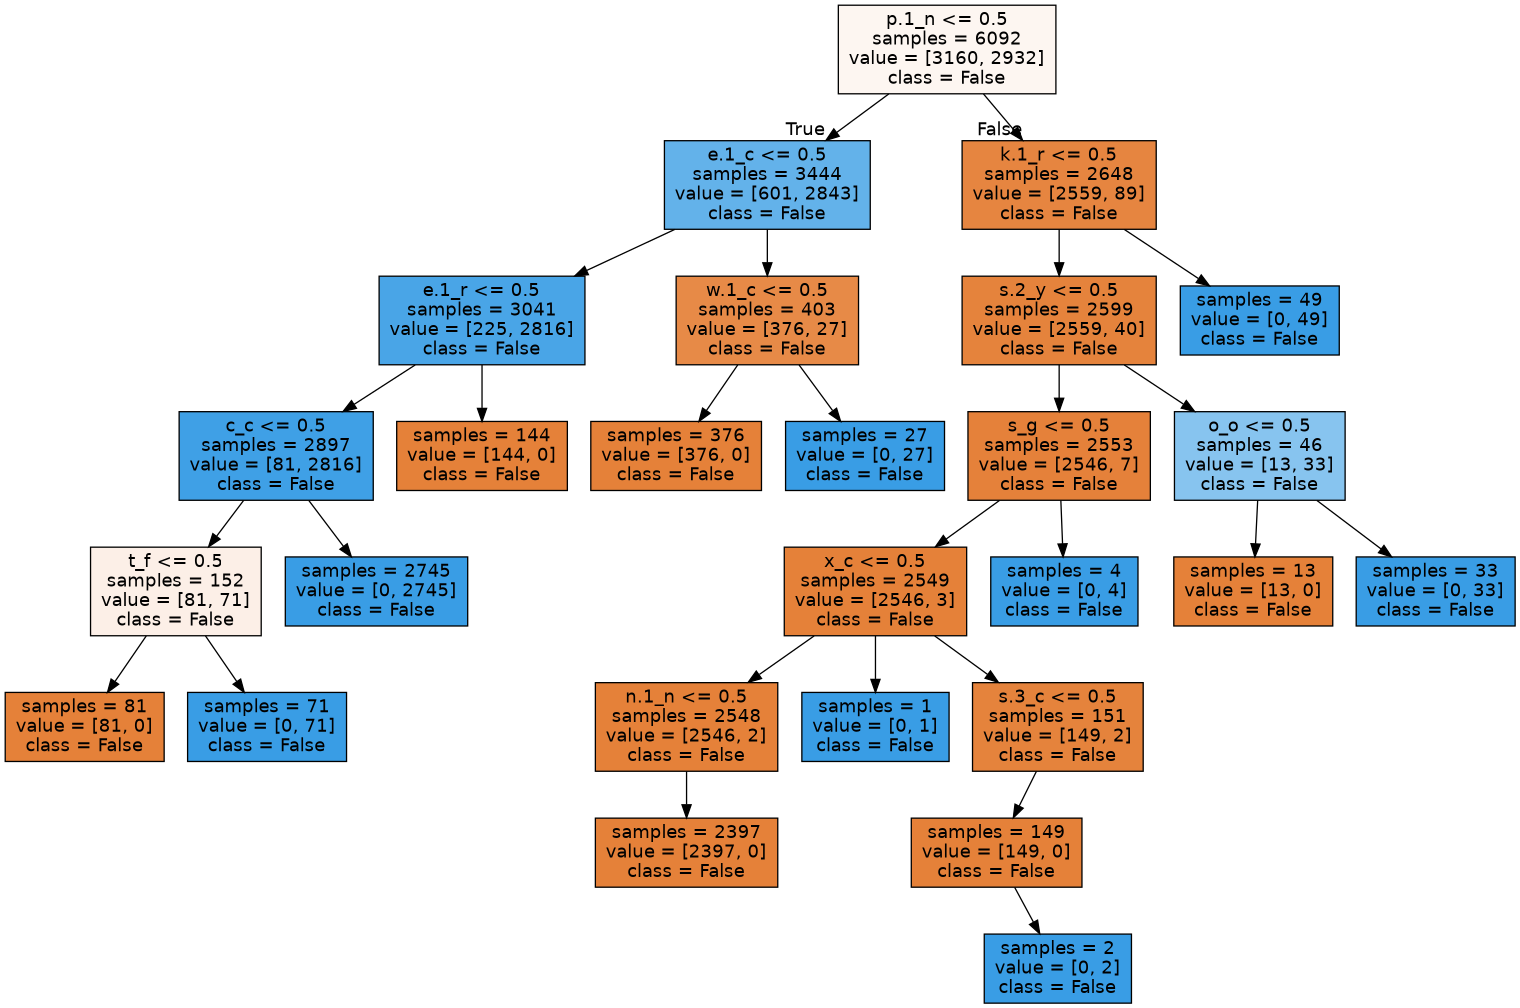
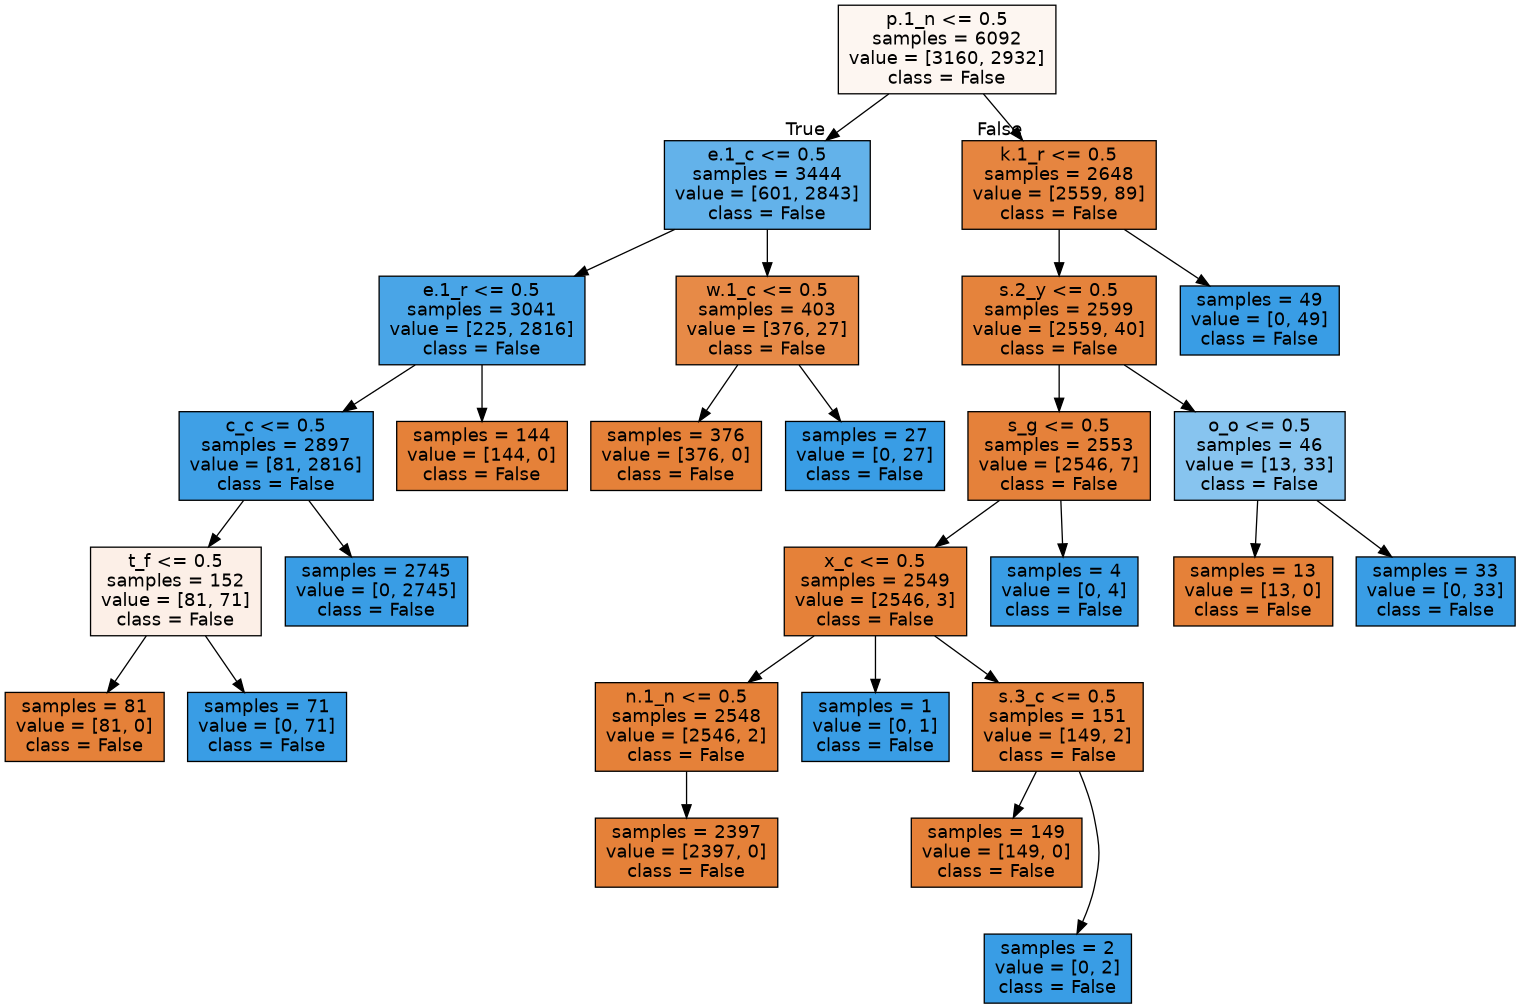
  digraph {
    node [color=black fillcolor="#399de5" fontname=helvetica shape=box style=filled]
    edge [fontname=helvetica]
    n1 [fillcolor="#fdf6f1" label="p.1_n <= 0.5\nsamples = 6092\nvalue = [3160, 2932]\nclass = False"]
    n2 [fillcolor="#63b2ea" label="e.1_c <= 0.5\nsamples = 3444\nvalue = [601, 2843]\nclass = False"]
    n3 [fillcolor="#e68540" label="k.1_r <= 0.5\nsamples = 2648\nvalue = [2559, 89]\nclass = False"]
    n4 [fillcolor="#49a5e7" label="e.1_r <= 0.5\nsamples = 3041\nvalue = [225, 2816]\nclass = False"]
    n5 [fillcolor="#e78a47" label="w.1_c <= 0.5\nsamples = 403\nvalue = [376, 27]\nclass = False"]
    n6 [fillcolor="#e5833c" label="s.2_y <= 0.5\nsamples = 2599\nvalue = [2559, 40]\nclass = False"]
    n7 [label="samples = 49\nvalue = [0, 49]\nclass = False"]
    n8 [fillcolor="#3fa0e6" label="c_c <= 0.5\nsamples = 2897\nvalue = [81, 2816]\nclass = False"]
    n9 [fillcolor="#e58139" label="samples = 144\nvalue = [144, 0]\nclass = False"]
    n10 [fillcolor="#e58139" label="samples = 376\nvalue = [376, 0]\nclass = False"]
    n11 [label="samples = 27\nvalue = [0, 27]\nclass = False"]
    n12 [fillcolor="#fcefe7" label="t_f <= 0.5\nsamples = 152\nvalue = [81, 71]\nclass = False"]
    n13 [label="samples = 2745\nvalue = [0, 2745]\nclass = False"]
    n14 [fillcolor="#e58139" label="samples = 81\nvalue = [81, 0]\nclass = False"]
    n15 [label="samples = 71\nvalue = [0, 71]\nclass = False"]
    n16 [fillcolor="#e5813a" label="s_g <= 0.5\nsamples = 2553\nvalue = [2546, 7]\nclass = False"]
    n17 [fillcolor="#87c4ef" label="o_o <= 0.5\nsamples = 46\nvalue = [13, 33]\nclass = False"]
    n18 [fillcolor="#e58139" label="x_c <= 0.5\nsamples = 2549\nvalue = [2546, 3]\nclass = False"]
    n19 [label="samples = 4\nvalue = [0, 4]\nclass = False"]
    n20 [fillcolor="#e58139" label="samples = 13\nvalue = [13, 0]\nclass = False"]
    n21 [label="samples = 33\nvalue = [0, 33]\nclass = False"]
    n22 [fillcolor="#e58139" label="n.1_n <= 0.5\nsamples = 2548\nvalue = [2546, 2]\nclass = False"]
    n23 [label="samples = 1\nvalue = [0, 1]\nclass = False"]
    n24 [fillcolor="#e5833c" label="s.3_c <= 0.5\nsamples = 151\nvalue = [149, 2]\nclass = False"]
    n25 [fillcolor="#e58139" label="samples = 2397\nvalue = [2397, 0]\nclass = False"]
    n26 [fillcolor="#e58139" label="samples = 149\nvalue = [149, 0]\nclass = False"]
    n27 [label="samples = 2\nvalue = [0, 2]\nclass = False"]
    n1 -> n2 [headlabel=True labelangle=45 labeldistance=2.5]
    n1 -> n3 [headlabel=False labelangle=-45 labeldistance=2.5]
    n2 -> n4
    n2 -> n5
    n3 -> n6
    n3 -> n7
    n4 -> n8
    n4 -> n9
    n5 -> n10
    n5 -> n11
    n6 -> n16
    n6 -> n17
    n8 -> n12
    n8 -> n13
    n12 -> n14
    n12 -> n15
    n16 -> n18
    n16 -> n19
    n17 -> n20
    n17 -> n21
    n18 -> n22
    n18 -> n23
    n18 -> n24
    n22 -> n25
    n24 -> n26
-   n26 -> n27
+   n24 -> n27
  }
